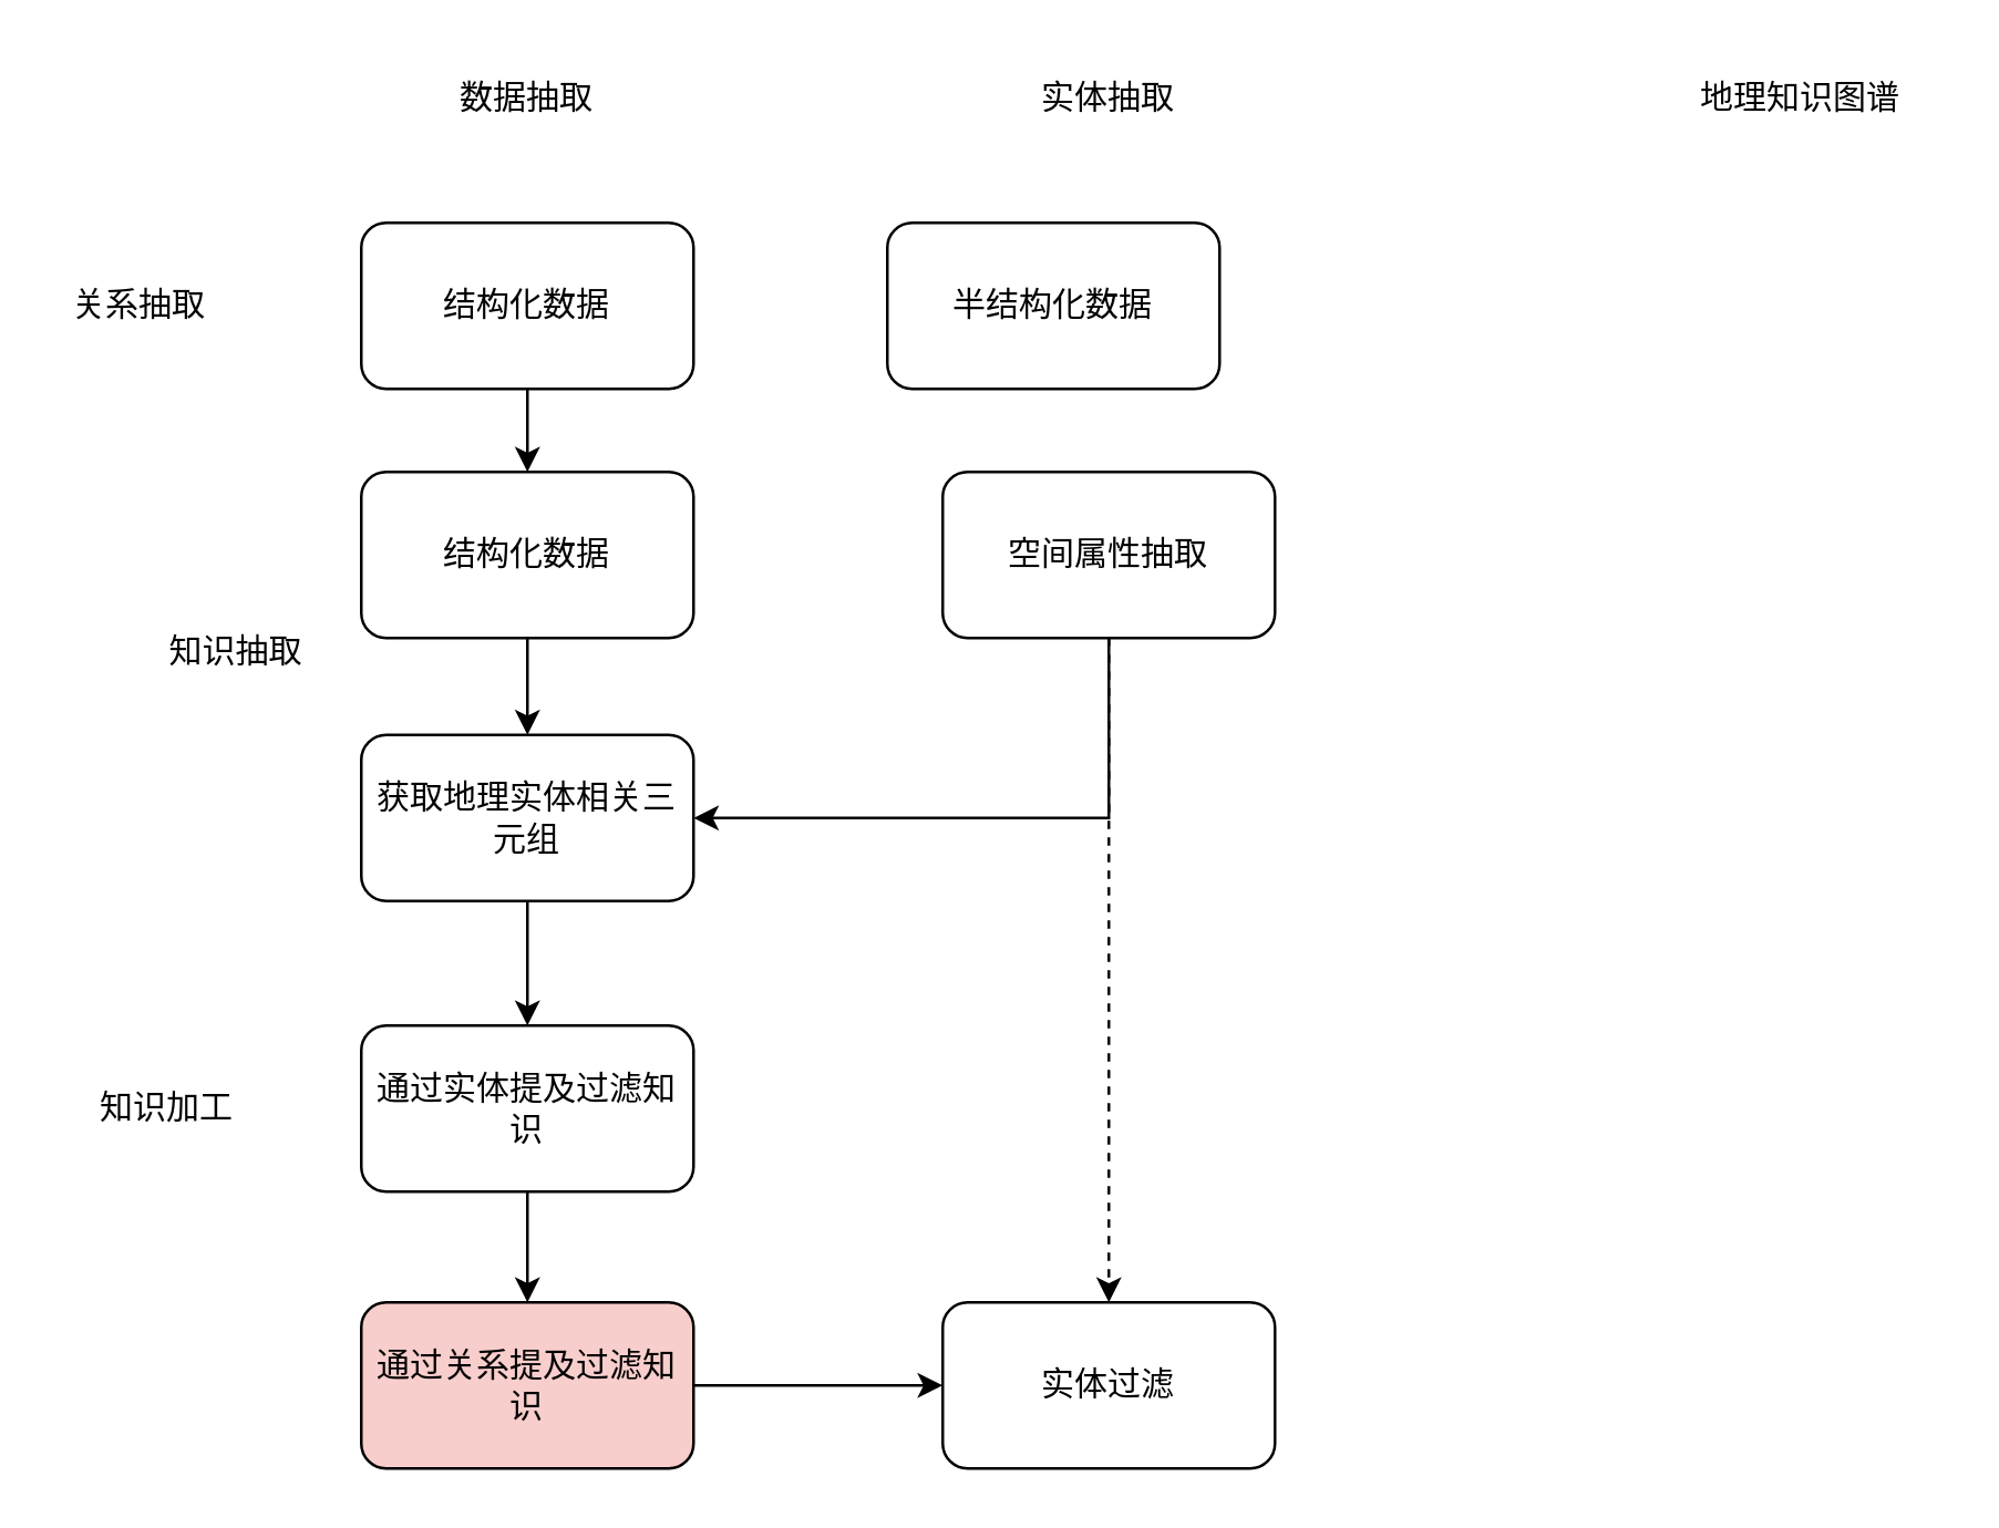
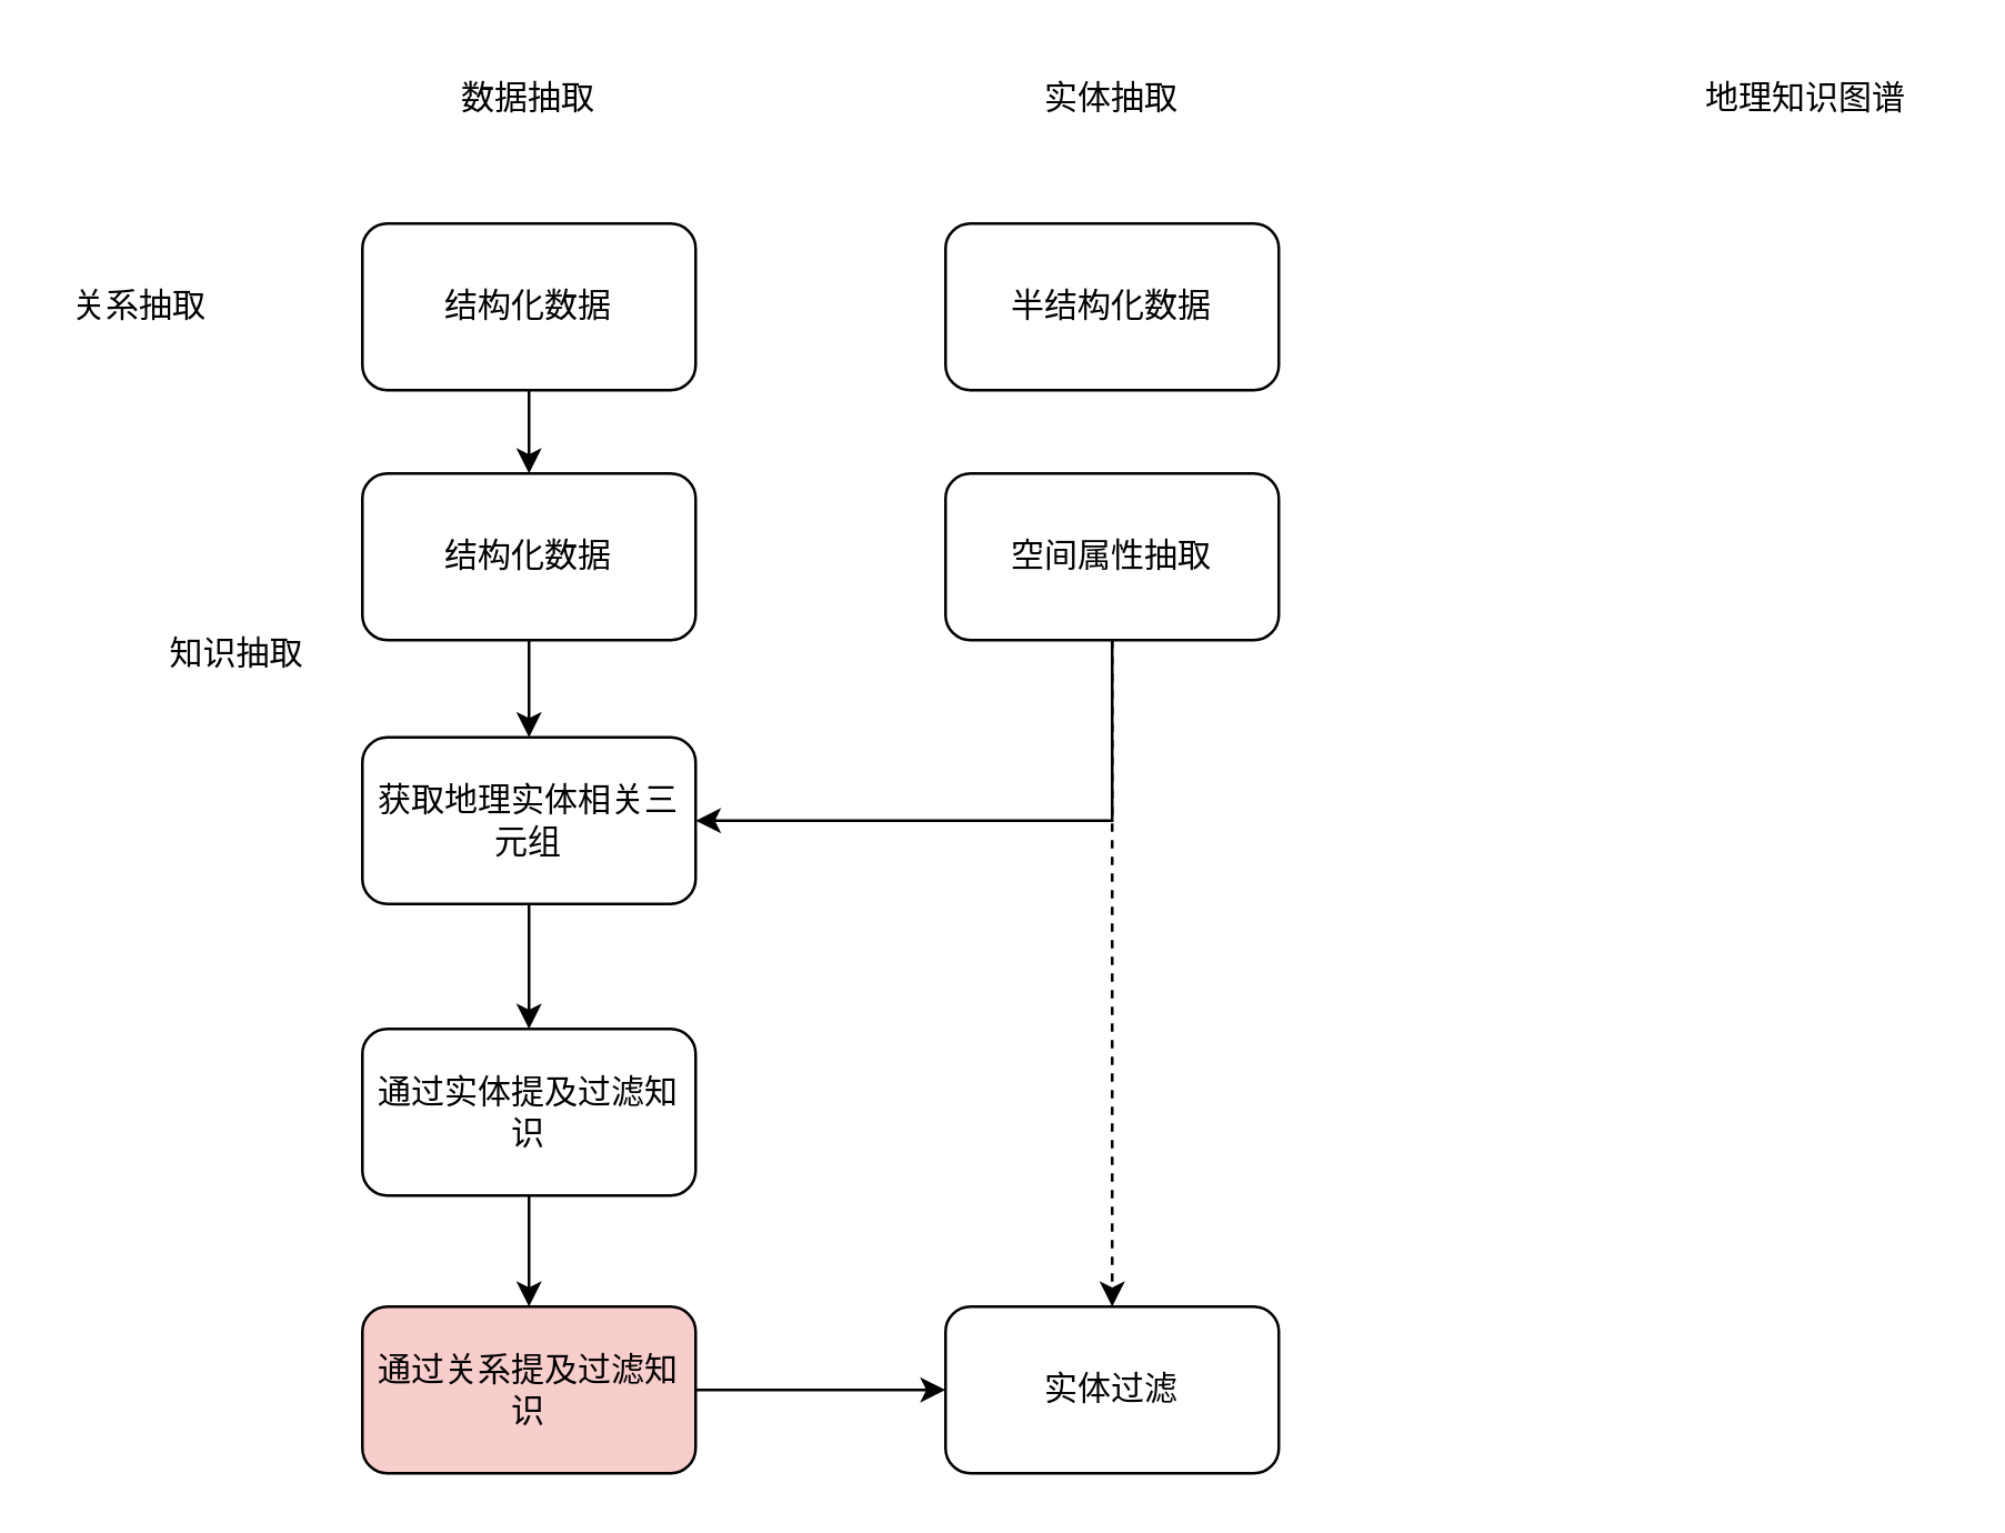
  <mxCell id="0" />
  <mxCell id="1" parent="0" />
  <mxCell id="2" value="" style="edgeStyle=orthogonalEdgeStyle;rounded=0;orthogonalLoop=1;jettySize=auto;html=1;" edge="1" parent="1" source="3" target="5"><mxGeometry relative="1" as="geometry" /></mxCell>
  <mxCell id="3" value="结构化数据" style="rounded=1;whiteSpace=wrap;html=1;" vertex="1" parent="1"><mxGeometry x="130" y="80" width="120" height="60" as="geometry" /></mxCell>
  <mxCell id="4" style="edgeStyle=orthogonalEdgeStyle;rounded=0;orthogonalLoop=1;jettySize=auto;html=1;entryX=0.5;entryY=0;entryDx=0;entryDy=0;" edge="1" parent="1" source="5" target="20"><mxGeometry relative="1" as="geometry" /></mxCell>
  <mxCell id="5" value="结构化数据" style="rounded=1;whiteSpace=wrap;html=1;" vertex="1" parent="1"><mxGeometry x="130" y="170" width="120" height="60" as="geometry" /></mxCell>
- <mxCell id="6" value="半结构化数据" style="rounded=1;whiteSpace=wrap;html=1;" vertex="1" parent="1"><mxGeometry x="320" y="80" width="120" height="60" as="geometry" /></mxCell>
+ <mxCell id="6" value="半结构化数据" style="rounded=1;whiteSpace=wrap;html=1;" vertex="1" parent="1"><mxGeometry x="340" y="80" width="120" height="60" as="geometry" /></mxCell>
  <mxCell id="7" value="" style="edgeStyle=orthogonalEdgeStyle;rounded=0;orthogonalLoop=1;jettySize=auto;html=1;dashed=1;" edge="1" parent="1" source="9" target="21"><mxGeometry relative="1" as="geometry" /></mxCell>
  <mxCell id="8" style="edgeStyle=orthogonalEdgeStyle;rounded=0;orthogonalLoop=1;jettySize=auto;html=1;entryX=1;entryY=0.5;entryDx=0;entryDy=0;exitX=0.5;exitY=1;exitDx=0;exitDy=0;" edge="1" parent="1" source="9" target="20"><mxGeometry relative="1" as="geometry" /></mxCell>
  <mxCell id="9" value="空间属性抽取" style="rounded=1;whiteSpace=wrap;html=1;" vertex="1" parent="1"><mxGeometry x="340" y="170" width="120" height="60" as="geometry" /></mxCell>
  <mxCell id="10" value="数据抽取" style="text;html=1;strokeColor=none;fillColor=none;align=center;verticalAlign=middle;whiteSpace=wrap;rounded=0;" vertex="1" parent="1"><mxGeometry x="160" y="20" width="60" height="30" as="geometry" /></mxCell>
  <mxCell id="11" value="知识抽取" style="text;html=1;strokeColor=none;fillColor=none;align=center;verticalAlign=middle;whiteSpace=wrap;rounded=0;" vertex="1" parent="1"><mxGeometry x="55" y="220" width="60" height="30" as="geometry" /></mxCell>
  <mxCell id="12" value="实体抽取" style="text;html=1;strokeColor=none;fillColor=none;align=center;verticalAlign=middle;whiteSpace=wrap;rounded=0;" vertex="1" parent="1"><mxGeometry x="370" y="20" width="60" height="30" as="geometry" /></mxCell>
  <mxCell id="13" value="关系抽取" style="text;html=1;strokeColor=none;fillColor=none;align=center;verticalAlign=middle;whiteSpace=wrap;rounded=0;" vertex="1" parent="1"><mxGeometry x="20" y="95" width="60" height="30" as="geometry" /></mxCell>
- <mxCell id="14" value="知识加工" style="text;html=1;strokeColor=none;fillColor=none;align=center;verticalAlign=middle;whiteSpace=wrap;rounded=0;" vertex="1" parent="1"><mxGeometry x="20" y="385" width="80" height="30" as="geometry" /></mxCell>
  <mxCell id="15" value="" style="edgeStyle=orthogonalEdgeStyle;rounded=0;orthogonalLoop=1;jettySize=auto;html=1;" edge="1" parent="1" source="16" target="18"><mxGeometry relative="1" as="geometry" /></mxCell>
  <mxCell id="16" value="通过实体提及过滤知识" style="rounded=1;whiteSpace=wrap;html=1;" vertex="1" parent="1"><mxGeometry x="130" y="370" width="120" height="60" as="geometry" /></mxCell>
  <mxCell id="17" style="edgeStyle=orthogonalEdgeStyle;rounded=0;orthogonalLoop=1;jettySize=auto;html=1;entryX=0;entryY=0.5;entryDx=0;entryDy=0;" edge="1" parent="1" source="18" target="21"><mxGeometry relative="1" as="geometry" /></mxCell>
  <mxCell id="18" value="通过关系提及过滤知识" style="rounded=1;whiteSpace=wrap;html=1;fillColor=#f8cecc;" vertex="1" parent="1"><mxGeometry x="130" y="470" width="120" height="60" as="geometry" /></mxCell>
  <mxCell id="19" style="edgeStyle=orthogonalEdgeStyle;rounded=0;orthogonalLoop=1;jettySize=auto;html=1;entryX=0.5;entryY=0;entryDx=0;entryDy=0;" edge="1" parent="1" source="20" target="16"><mxGeometry relative="1" as="geometry" /></mxCell>
  <mxCell id="20" value="获取地理实体相关三元组" style="rounded=1;whiteSpace=wrap;html=1;" vertex="1" parent="1"><mxGeometry x="130" y="265" width="120" height="60" as="geometry" /></mxCell>
  <mxCell id="21" value="实体过滤" style="rounded=1;whiteSpace=wrap;html=1;" vertex="1" parent="1"><mxGeometry x="340" y="470" width="120" height="60" as="geometry" /></mxCell>
  <mxCell id="22" value="地理知识图谱" style="text;html=1;strokeColor=none;fillColor=none;align=center;verticalAlign=middle;whiteSpace=wrap;rounded=0;" vertex="1" parent="1"><mxGeometry x="600" y="20" width="100" height="30" as="geometry" /></mxCell>
